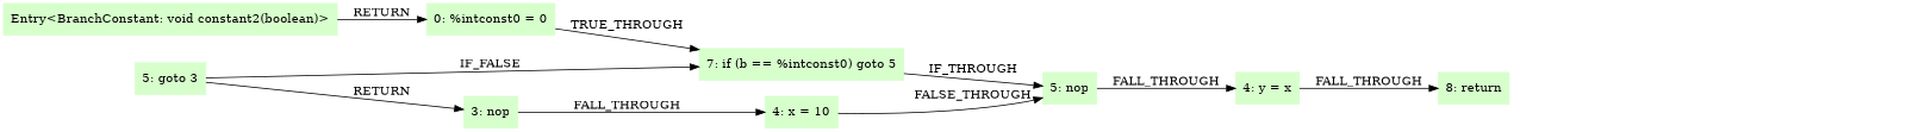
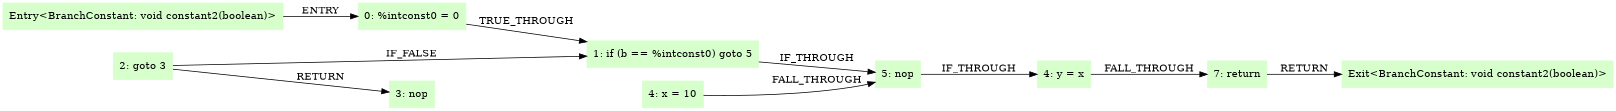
  digraph {
    rankdir=LR
    node [color=".3 .2 1.0" shape=box style=filled]
    n1 [label="Entry<BranchConstant: void constant2(boolean)>"]
    n2 [label="0: %intconst0 = 0"]
-   n3 [label="7: if (b == %intconst0) goto 5"]
+   n3 [label="1: if (b == %intconst0) goto 5"]
    n4 [label="5: nop"]
-   n5 [label="5: goto 3"]
+   n5 [label="2: goto 3"]
    n6 [label="3: nop"]
    n7 [label="4: y = x"]
    n8 [label="4: x = 10"]
-   n9 [label="8: return"]
-   n1 -> n2 [label=RETURN]
+   n9 [label="7: return"]
+   n10 [label="Exit<BranchConstant: void constant2(boolean)>"]
+   n1 -> n2 [label=ENTRY]
    n2 -> n3 [label=TRUE_THROUGH]
    n3 -> n4 [label=IF_THROUGH]
-   n4 -> n7 [label=FALL_THROUGH]
+   n4 -> n7 [label=IF_THROUGH]
    n5 -> n3 [label=IF_FALSE]
    n5 -> n6 [label=RETURN]
-   n6 -> n8 [label=FALL_THROUGH]
    n7 -> n9 [label=FALL_THROUGH]
-   n8 -> n4 [label=FALSE_THROUGH]
+   n8 -> n4 [label=FALL_THROUGH]
+   n9 -> n10 [label=RETURN]
  }
